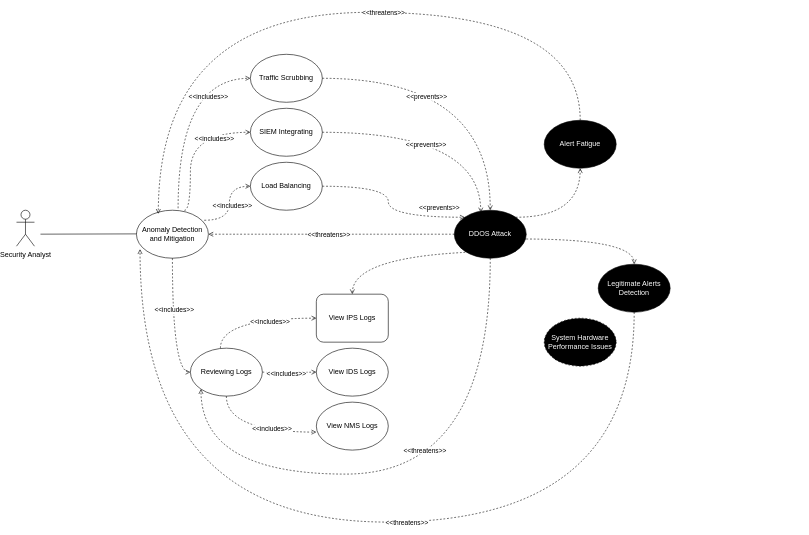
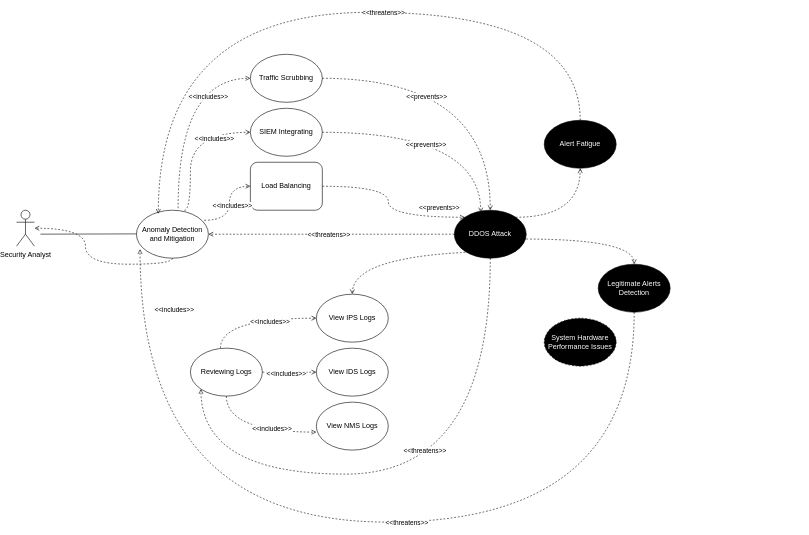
  <mxCell id="0" />
  <mxCell id="1" parent="0" />
  <mxCell id="2" value="Security Analyst&lt;div&gt;&lt;br&gt;&lt;/div&gt;" style="shape=umlActor;verticalLabelPosition=bottom;verticalAlign=top;html=1;outlineConnect=0;fillColor=#FFFFFF;" parent="1" vertex="1"><mxGeometry x="20" y="350" width="30" height="60" as="geometry" /></mxCell>
  <mxCell id="3" value="" style="endArrow=none;html=1;" parent="1" edge="1"><mxGeometry width="50" height="50" relative="1" as="geometry"><mxPoint x="60" y="389.91" as="sourcePoint" /><mxPoint x="230" y="389.41" as="targetPoint" /></mxGeometry></mxCell>
  <mxCell id="4" value="Anomaly Detection and Mitigation" style="ellipse;whiteSpace=wrap;html=1;fillColor=#FFFFFF;" parent="1" vertex="1"><mxGeometry x="220" y="350" width="120" height="80" as="geometry" /></mxCell>
- <mxCell id="5" value="View IPS Logs" style="whiteSpace=wrap;html=1;fillColor=#FFFFFF;rounded=1;" parent="1" vertex="1"><mxGeometry x="520" y="490" width="120" height="80" as="geometry" /></mxCell>
+ <mxCell id="5" value="View IPS Logs" style="ellipse;whiteSpace=wrap;html=1;fillColor=#FFFFFF;" parent="1" vertex="1"><mxGeometry x="520" y="490" width="120" height="80" as="geometry" /></mxCell>
  <mxCell id="6" value="" style="endArrow=open;dashed=1;html=1;entryX=0;entryY=0.5;entryDx=0;entryDy=0;edgeStyle=orthogonalEdgeStyle;curved=1;endFill=0;strokeWidth=1;exitX=0.5;exitY=1;exitDx=0;exitDy=0;" parent="1" target="11" edge="1"><mxGeometry width="50" height="50" relative="1" as="geometry"><mxPoint x="430" y="620" as="sourcePoint" /><mxPoint x="670" y="720" as="targetPoint" /></mxGeometry></mxCell>
  <mxCell id="7" value="&amp;lt;&amp;lt;includes&amp;gt;&amp;gt;" style="edgeLabel;html=1;align=center;verticalAlign=middle;resizable=0;points=[];" vertex="1" connectable="0" parent="6"><mxGeometry x="-0.127" y="-2" relative="1" as="geometry"><mxPoint as="offset" /></mxGeometry></mxCell>
  <mxCell id="8" value="View NMS Logs" style="ellipse;whiteSpace=wrap;html=1;" parent="1" vertex="1"><mxGeometry x="520" y="670" width="120" height="80" as="geometry" /></mxCell>
  <mxCell id="9" style="edgeStyle=orthogonalEdgeStyle;curved=1;rounded=0;orthogonalLoop=1;jettySize=auto;html=1;entryX=1;entryY=0.5;entryDx=0;entryDy=0;dashed=1;endArrow=open;endFill=0;strokeWidth=1;" parent="1" source="12" edge="1" target="4"><mxGeometry relative="1" as="geometry"><mxPoint x="450" y="390" as="targetPoint" /></mxGeometry></mxCell>
  <mxCell id="10" value="&amp;lt;&amp;lt;threatens&amp;gt;&amp;gt;" style="edgeLabel;html=1;align=center;verticalAlign=middle;resizable=0;points=[];" parent="9" vertex="1" connectable="0"><mxGeometry x="0.114" y="1" relative="1" as="geometry"><mxPoint x="18" y="-1" as="offset" /></mxGeometry></mxCell>
  <mxCell id="11" value="View IDS Logs" style="ellipse;whiteSpace=wrap;html=1;" vertex="1" parent="1"><mxGeometry x="520" y="580" width="120" height="80" as="geometry" /></mxCell>
  <mxCell id="12" value="DDOS Attack" style="ellipse;whiteSpace=wrap;html=1;fillColor=#000000;fontColor=#FFFFFF;" parent="1" vertex="1"><mxGeometry x="750" y="350" width="120" height="80" as="geometry" /></mxCell>
- <mxCell id="13" value="Load Balancing" style="ellipse;whiteSpace=wrap;html=1;fillColor=#FFFFFF;" vertex="1" parent="1"><mxGeometry x="410" y="270" width="120" height="80" as="geometry" /></mxCell>
+ <mxCell id="13" value="Load Balancing" style="whiteSpace=wrap;html=1;fillColor=#FFFFFF;rounded=1;" vertex="1" parent="1"><mxGeometry x="410" y="270" width="120" height="80" as="geometry" /></mxCell>
  <mxCell id="14" value="SIEM&amp;nbsp;&lt;span style=&quot;color: rgba(0, 0, 0, 0); font-family: monospace; font-size: 0px; text-align: start; text-wrap: nowrap;&quot;&gt;%3CmxGraphModel%3E%3Croot%3E%3CmxCell%20id%3D%220%22%2F%3E%3CmxCell%20id%3D%221%22%20parent%3D%220%22%2F%3E%3CmxCell%20id%3D%222%22%20value%3D%22Reviewing%20the%20logs%22%20style%3D%22ellipse%3BwhiteSpace%3Dwrap%3Bhtml%3D1%3BfillColor%3D%23FFFFFF%3B%22%20vertex%3D%221%22%20parent%3D%221%22%3E%3CmxGeometry%20x%3D%2290%22%20y%3D%2280%22%20width%3D%22120%22%20height%3D%2280%22%20as%3D%22geometry%22%2F%3E%3C%2FmxCell%3E%3C%2Froot%3E%3C%2FmxGraphModel%3E&lt;/span&gt;Integrating" style="ellipse;whiteSpace=wrap;html=1;fillColor=#FFFFFF;" vertex="1" parent="1"><mxGeometry x="410" width="120" height="80" as="geometry" y="180" /></mxCell>
  <mxCell id="15" value="Traffic Scrubbing" style="ellipse;whiteSpace=wrap;html=1;fillColor=#FFFFFF;" vertex="1" parent="1"><mxGeometry x="410" y="90" width="120" height="80" as="geometry" /></mxCell>
  <mxCell id="16" style="edgeStyle=orthogonalEdgeStyle;curved=1;rounded=0;orthogonalLoop=1;jettySize=auto;html=1;dashed=1;endArrow=open;endFill=0;strokeWidth=1;entryX=0.5;entryY=0;entryDx=0;entryDy=0;" edge="1" parent="1" target="12"><mxGeometry relative="1" as="geometry"><mxPoint x="680" y="30" as="targetPoint" /><mxPoint x="530" y="130" as="sourcePoint" /></mxGeometry></mxCell>
  <mxCell id="17" value="&amp;lt;&amp;lt;prevents&amp;gt;&amp;gt;" style="edgeLabel;html=1;align=center;verticalAlign=middle;resizable=0;points=[];" vertex="1" connectable="0" parent="16"><mxGeometry x="-0.229" y="23" relative="1" as="geometry"><mxPoint x="-20" y="53" as="offset" /></mxGeometry></mxCell>
  <mxCell id="18" style="edgeStyle=orthogonalEdgeStyle;curved=1;rounded=0;orthogonalLoop=1;jettySize=auto;html=1;dashed=1;endArrow=open;endFill=0;strokeWidth=1;entryX=0.368;entryY=0.047;entryDx=0;entryDy=0;entryPerimeter=0;" edge="1" parent="1" target="12"><mxGeometry relative="1" as="geometry"><mxPoint x="790" y="340" as="targetPoint" /><mxPoint x="530" y="220" as="sourcePoint" /></mxGeometry></mxCell>
  <mxCell id="19" value="&amp;lt;&amp;lt;prevents&amp;gt;&amp;gt;" style="edgeLabel;html=1;align=center;verticalAlign=middle;resizable=0;points=[];" vertex="1" connectable="0" parent="18"><mxGeometry x="-0.229" y="23" relative="1" as="geometry"><mxPoint x="19" y="43" as="offset" /></mxGeometry></mxCell>
  <mxCell id="20" style="edgeStyle=orthogonalEdgeStyle;curved=1;rounded=0;orthogonalLoop=1;jettySize=auto;html=1;dashed=1;endArrow=open;endFill=0;strokeWidth=1;entryX=0;entryY=0;entryDx=0;entryDy=0;exitX=1;exitY=0.5;exitDx=0;exitDy=0;" edge="1" parent="1" source="13" target="12"><mxGeometry relative="1" as="geometry"><mxPoint x="810" y="530" as="targetPoint" /><mxPoint x="540" y="310" as="sourcePoint" /></mxGeometry></mxCell>
  <mxCell id="21" value="&amp;lt;&amp;lt;prevents&amp;gt;&amp;gt;" style="edgeLabel;html=1;align=center;verticalAlign=middle;resizable=0;points=[];" vertex="1" connectable="0" parent="20"><mxGeometry x="-0.229" y="23" relative="1" as="geometry"><mxPoint x="61" y="33" as="offset" /></mxGeometry></mxCell>
  <mxCell id="22" value="Alert Fatigue&lt;span style=&quot;color: rgba(0, 0, 0, 0); font-family: monospace; font-size: 0px; text-align: start; text-wrap: nowrap;&quot;&gt;%3CmxGraphModel%3E%3Croot%3E%3CmxCell%20id%3D%220%22%2F%3E%3CmxCell%20id%3D%221%22%20parent%3D%220%22%2F%3E%3CmxCell%20id%3D%222%22%20value%3D%22DDOS%22%20style%3D%22ellipse%3BwhiteSpace%3Dwrap%3Bhtml%3D1%3BfillColor%3D%23000000%3BfontColor%3D%23FFFFFF%3B%22%20vertex%3D%221%22%20parent%3D%221%22%3E%3CmxGeometry%20x%3D%22620%22%20y%3D%22170%22%20width%3D%22120%22%20height%3D%2280%22%20as%3D%22geometry%22%2F%3E%3C%2FmxCell%3E%3C%2Froot%3E%3C%2FmxGraphModel%3E&lt;/span&gt;" style="ellipse;whiteSpace=wrap;html=1;fillColor=#000000;fontColor=#FFFFFF;" vertex="1" parent="1"><mxGeometry x="900" y="200" width="120" height="80" as="geometry" /></mxCell>
  <mxCell id="23" value="System Hardware Performance Issues" style="ellipse;whiteSpace=wrap;html=1;fillColor=#000000;fontColor=#FFFFFF;dashed=1;" vertex="1" parent="1"><mxGeometry x="900" y="530" width="120" height="80" as="geometry" /></mxCell>
  <mxCell id="24" style="edgeStyle=orthogonalEdgeStyle;curved=1;rounded=0;orthogonalLoop=1;jettySize=auto;html=1;dashed=1;endArrow=open;endFill=0;strokeWidth=1;exitX=1;exitY=0;exitDx=0;exitDy=0;" edge="1" parent="1" source="12" target="22"><mxGeometry relative="1" as="geometry"><mxPoint x="1350" y="260" as="targetPoint" /><mxPoint x="1050" y="40" as="sourcePoint" /></mxGeometry></mxCell>
  <mxCell id="25" style="edgeStyle=orthogonalEdgeStyle;curved=1;rounded=0;orthogonalLoop=1;jettySize=auto;html=1;dashed=1;endArrow=open;endFill=0;strokeWidth=1;exitX=1;exitY=1;exitDx=0;exitDy=0;" edge="1" parent="1" source="12" target="5"><mxGeometry relative="1" as="geometry"><mxPoint x="879.47" y="560" as="targetPoint" /><mxPoint x="771.47" y="642" as="sourcePoint" /></mxGeometry></mxCell>
  <mxCell id="26" value="Reviewing Logs" style="ellipse;whiteSpace=wrap;html=1;fillColor=#FFFFFF;" vertex="1" parent="1"><mxGeometry x="310" y="580" width="120" height="80" as="geometry" /></mxCell>
- <mxCell id="27" value="" style="endArrow=open;dashed=1;html=1;edgeStyle=orthogonalEdgeStyle;curved=1;endFill=0;strokeWidth=1;exitX=0.5;exitY=1;exitDx=0;exitDy=0;entryX=0;entryY=0.5;entryDx=0;entryDy=0;" edge="1" parent="1" source="4" target="26"><mxGeometry width="50" height="50" relative="1" as="geometry"><mxPoint x="240" y="450" as="sourcePoint" /><mxPoint x="480" y="550" as="targetPoint" /></mxGeometry></mxCell>
+ <mxCell id="27" value="" style="endArrow=open;dashed=1;html=1;edgeStyle=orthogonalEdgeStyle;curved=1;endFill=0;strokeWidth=1;exitX=0.5;exitY=1;exitDx=0;exitDy=0;" edge="1" parent="1" source="4" target="2"><mxGeometry width="50" height="50" relative="1" as="geometry"><mxPoint x="240" y="450" as="sourcePoint" /><mxPoint x="480" y="550" as="targetPoint" /></mxGeometry></mxCell>
  <mxCell id="28" value="&amp;lt;&amp;lt;inclu&lt;span style=&quot;color: rgba(0, 0, 0, 0); font-family: monospace; font-size: 0px; text-align: start; background-color: rgb(251, 251, 251);&quot;&gt;%3CmxGraphModel%3E%3Croot%3E%3CmxCell%20id%3D%220%22%2F%3E%3CmxCell%20id%3D%221%22%20parent%3D%220%22%2F%3E%3CmxCell%20id%3D%222%22%20value%3D%22%26amp%3Blt%3B%26amp%3Blt%3BThreatens%26amp%3Bgt%3B%26amp%3Bgt%3B%22%20style%3D%22edgeLabel%3Bhtml%3D1%3Balign%3Dcenter%3BverticalAlign%3Dmiddle%3Bresizable%3D0%3Bpoints%3D%5B%5D%3B%22%20vertex%3D%221%22%20connectable%3D%220%22%20parent%3D%221%22%3E%3CmxGeometry%20x%3D%22453.497%22%20y%3D%22220.444%22%20as%3D%22geometry%22%2F%3E%3C%2FmxCell%3E%3C%2Froot%3E%3C%2FmxGraphModel%3E&lt;/span&gt;des&amp;gt;&amp;gt;" style="edgeLabel;html=1;align=center;verticalAlign=middle;resizable=0;points=[];" vertex="1" connectable="0" parent="1"><mxGeometry x="1319.997" y="750.004" as="geometry"><mxPoint x="-1037" y="-234" as="offset" /></mxGeometry></mxCell>
  <mxCell id="29" value="" style="endArrow=open;dashed=1;html=1;edgeStyle=orthogonalEdgeStyle;curved=1;endFill=0;strokeWidth=1;exitX=0.5;exitY=1;exitDx=0;exitDy=0;entryX=0;entryY=0.625;entryDx=0;entryDy=0;entryPerimeter=0;" edge="1" parent="1" source="26" target="8"><mxGeometry width="50" height="50" relative="1" as="geometry"><mxPoint x="340" y="720" as="sourcePoint" /><mxPoint x="480" y="720" as="targetPoint" /></mxGeometry></mxCell>
  <mxCell id="30" value="&amp;lt;&amp;lt;includes&amp;gt;&amp;gt;" style="edgeLabel;html=1;align=center;verticalAlign=middle;resizable=0;points=[];" vertex="1" connectable="0" parent="29"><mxGeometry x="0.294" y="7" relative="1" as="geometry"><mxPoint x="-1" as="offset" /></mxGeometry></mxCell>
  <mxCell id="31" value="" style="endArrow=open;dashed=1;html=1;edgeStyle=orthogonalEdgeStyle;curved=1;endFill=0;strokeWidth=1;exitX=0.417;exitY=0;exitDx=0;exitDy=0;entryX=0;entryY=0.5;entryDx=0;entryDy=0;exitPerimeter=0;" edge="1" parent="1" source="26" target="5"><mxGeometry width="50" height="50" relative="1" as="geometry"><mxPoint x="340" y="480" as="sourcePoint" /><mxPoint x="490" y="540" as="targetPoint" /></mxGeometry></mxCell>
  <mxCell id="32" value="&amp;lt;&amp;lt;includes&amp;gt;&amp;gt;" style="edgeLabel;html=1;align=center;verticalAlign=middle;resizable=0;points=[];" vertex="1" connectable="0" parent="31"><mxGeometry x="0.272" y="-5" relative="1" as="geometry"><mxPoint x="-1" as="offset" /></mxGeometry></mxCell>
  <mxCell id="33" value="" style="endArrow=open;dashed=1;html=1;edgeStyle=orthogonalEdgeStyle;curved=1;endFill=0;strokeWidth=1;entryX=0;entryY=0.5;entryDx=0;entryDy=0;exitX=0.942;exitY=0.209;exitDx=0;exitDy=0;exitPerimeter=0;" edge="1" parent="1" source="4" target="13"><mxGeometry width="50" height="50" relative="1" as="geometry"><mxPoint x="310" y="349.53" as="sourcePoint" /><mxPoint x="370" y="309.53" as="targetPoint" /></mxGeometry></mxCell>
  <mxCell id="34" value="&amp;lt;&amp;lt;includes&amp;gt;&amp;gt;" style="edgeLabel;html=1;align=center;verticalAlign=middle;resizable=0;points=[];" vertex="1" connectable="0" parent="33"><mxGeometry x="0.272" y="-5" relative="1" as="geometry"><mxPoint x="-1" y="19" as="offset" /></mxGeometry></mxCell>
  <mxCell id="35" value="" style="endArrow=open;dashed=1;html=1;edgeStyle=orthogonalEdgeStyle;curved=1;endFill=0;strokeWidth=1;entryX=0;entryY=0.5;entryDx=0;entryDy=0;exitX=0.667;exitY=0.003;exitDx=0;exitDy=0;exitPerimeter=0;" edge="1" parent="1" source="4" target="14"><mxGeometry width="50" height="50" relative="1" as="geometry"><mxPoint x="290" y="320.24" as="sourcePoint" /><mxPoint x="401.71" y="200" as="targetPoint" /><Array as="points"><mxPoint x="310" y="350" /><mxPoint x="310" y="220" /></Array></mxGeometry></mxCell>
  <mxCell id="36" value="&amp;lt;&amp;lt;includes&amp;gt;&amp;gt;" style="edgeLabel;html=1;align=center;verticalAlign=middle;resizable=0;points=[];" vertex="1" connectable="0" parent="35"><mxGeometry x="0.272" y="-5" relative="1" as="geometry"><mxPoint x="27" y="5" as="offset" /></mxGeometry></mxCell>
  <mxCell id="37" style="edgeStyle=orthogonalEdgeStyle;curved=1;rounded=0;orthogonalLoop=1;jettySize=auto;html=1;dashed=1;endArrow=open;endFill=0;strokeWidth=1;exitX=0.579;exitY=-0.041;exitDx=0;exitDy=0;entryX=0;entryY=0.5;entryDx=0;entryDy=0;exitPerimeter=0;" edge="1" parent="1" source="4" target="15"><mxGeometry relative="1" as="geometry"><mxPoint x="384" y="142" as="targetPoint" /><mxPoint x="300" y="30" as="sourcePoint" /><Array as="points"><mxPoint x="289" y="130" /></Array></mxGeometry></mxCell>
  <mxCell id="38" value="&amp;lt;&amp;lt;includes&amp;gt;&amp;gt;" style="edgeLabel;html=1;align=center;verticalAlign=middle;resizable=0;points=[];" vertex="1" connectable="0" parent="1"><mxGeometry x="339.996" y="160" as="geometry" /></mxCell>
  <mxCell id="39" style="edgeStyle=orthogonalEdgeStyle;curved=1;rounded=0;orthogonalLoop=1;jettySize=auto;html=1;entryX=0;entryY=1;entryDx=0;entryDy=0;dashed=1;endArrow=open;endFill=0;strokeWidth=1;exitX=0.5;exitY=1;exitDx=0;exitDy=0;" edge="1" parent="1" source="12" target="26"><mxGeometry relative="1" as="geometry"><mxPoint x="266" y="770" as="targetPoint" /><mxPoint x="844" y="922" as="sourcePoint" /><Array as="points"><mxPoint x="810" y="790" /><mxPoint x="328" y="790" /></Array></mxGeometry></mxCell>
  <mxCell id="40" value="&amp;lt;&amp;lt;threatens&amp;gt;&amp;gt;" style="edgeLabel;html=1;align=center;verticalAlign=middle;resizable=0;points=[];" vertex="1" connectable="0" parent="39"><mxGeometry x="0.114" y="1" relative="1" as="geometry"><mxPoint x="78" y="-41" as="offset" /></mxGeometry></mxCell>
  <mxCell id="41" value="Legitimate Alerts Detection" style="ellipse;whiteSpace=wrap;html=1;fillColor=#000000;fontColor=#FFFFFF;" vertex="1" parent="1"><mxGeometry x="990" y="440" width="120" height="80" as="geometry" /></mxCell>
  <mxCell id="42" style="edgeStyle=orthogonalEdgeStyle;curved=1;rounded=0;orthogonalLoop=1;jettySize=auto;html=1;dashed=1;endArrow=open;endFill=0;strokeWidth=1;exitX=1;exitY=1;exitDx=0;exitDy=0;entryX=0.5;entryY=0;entryDx=0;entryDy=0;" edge="1" parent="1" target="41"><mxGeometry relative="1" as="geometry"><mxPoint x="954" y="510" as="targetPoint" /><mxPoint x="870" y="398" as="sourcePoint" /></mxGeometry></mxCell>
  <mxCell id="43" style="edgeStyle=orthogonalEdgeStyle;curved=1;rounded=0;orthogonalLoop=1;jettySize=auto;html=1;entryX=0.304;entryY=0.076;entryDx=0;entryDy=0;dashed=1;endArrow=open;endFill=0;strokeWidth=1;exitX=0.5;exitY=0;exitDx=0;exitDy=0;entryPerimeter=0;" edge="1" parent="1" source="22" target="4"><mxGeometry relative="1" as="geometry"><mxPoint x="352.06" y="-82" as="targetPoint" /><mxPoint x="834.06" y="-300" as="sourcePoint" /><Array as="points"><mxPoint x="960" y="20" /><mxPoint x="257" y="20" /></Array></mxGeometry></mxCell>
  <mxCell id="44" value="&amp;lt;&amp;lt;threatens&amp;gt;&amp;gt;" style="edgeLabel;html=1;align=center;verticalAlign=middle;resizable=0;points=[];" vertex="1" connectable="0" parent="43"><mxGeometry x="0.114" y="1" relative="1" as="geometry"><mxPoint x="170" y="-1" as="offset" /></mxGeometry></mxCell>
  <mxCell id="45" style="edgeStyle=orthogonalEdgeStyle;curved=1;rounded=0;orthogonalLoop=1;jettySize=auto;html=1;entryX=0.05;entryY=0.812;entryDx=0;entryDy=0;dashed=1;endArrow=open;endFill=0;strokeWidth=1;exitX=0.5;exitY=1;exitDx=0;exitDy=0;entryPerimeter=0;" edge="1" parent="1" source="41" target="4"><mxGeometry relative="1" as="geometry"><mxPoint x="194" y="630" as="targetPoint" /><mxPoint x="916" y="822" as="sourcePoint" /><Array as="points"><mxPoint x="1050" y="870" /><mxPoint x="226" y="870" /></Array></mxGeometry></mxCell>
  <mxCell id="46" value="&amp;lt;&amp;lt;threatens&amp;gt;&amp;gt;" style="edgeLabel;html=1;align=center;verticalAlign=middle;resizable=0;points=[];" vertex="1" connectable="0" parent="45"><mxGeometry x="0.114" y="1" relative="1" as="geometry"><mxPoint x="177" y="-1" as="offset" /></mxGeometry></mxCell>
